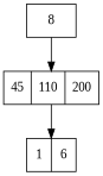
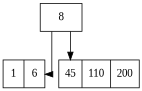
  digraph {
    concentrate=true
    fontname="Liberation Serif"
    splines=ortho
    node [fontname="Liberation Serif" shape=record]
    edge [fontname="Liberation Serif"]
    n1 [label="{1}|{6}"]
    n2 [label="{45}|{110}|{200}"]
    n3 [label="{8}"]
-   n2 -> n1
+   n3 -> n1
    n3 -> n2
  }
